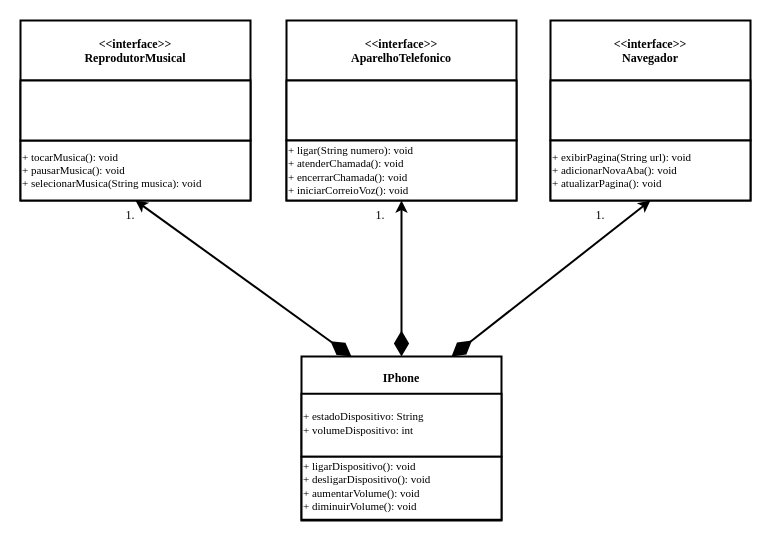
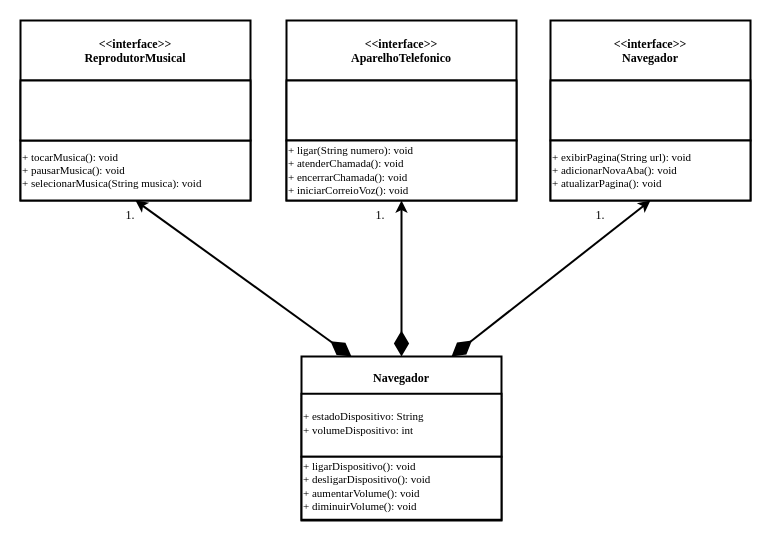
  <mxCell id="0" />
  <mxCell id="1" parent="0" />
  <mxCell id="2" value="&lt;&lt;interface&gt;&gt;&#10;ReprodutorMusical" style="swimlane;startSize=60;fontStyle=1;fillColor=#FFFFFF;strokeColor=#000000;fontColor=#000000;fontFamily=Tahoma;strokeWidth=2;" vertex="1" parent="1"><mxGeometry x="20" y="20" width="230" height="180" as="geometry" /></mxCell>
  <mxCell id="3" value="&lt;span style=&quot;color: rgba(0, 0, 0, 0); font-family: monospace; font-size: 0px; text-align: start;&quot;&gt;%3CmxGraphModel%3E%3Croot%3E%3CmxCell%20id%3D%220%22%2F%3E%3CmxCell%20id%3D%221%22%20parent%3D%220%22%2F%3E%3CmxCell%20id%3D%222%22%20value%3D%22%26lt%3B%26lt%3Binterface%26gt%3B%26gt%3B%26%2310%3BNavegador%22%20style%3D%22swimlane%3BstartSize%3D60%3BfontStyle%3D1%3BfillColor%3D%23f9f7ed%3BstrokeColor%3D%2336393d%3BfontColor%3D%23000000%3BfontFamily%3DTahoma%3B%22%20vertex%3D%221%22%20parent%3D%221%22%3E%3CmxGeometry%20x%3D%22520%22%20y%3D%2240%22%20width%3D%22200%22%20height%3D%22180%22%20as%3D%22geometry%22%2F%3E%3C%2FmxCell%3E%3C%2Froot%3E%3C%2FmxGraphModel%3E&lt;/span&gt;" style="rounded=0;whiteSpace=wrap;html=1;fontFamily=Tahoma;fillColor=#FFFFFF;strokeColor=#000000;strokeWidth=2;" vertex="1" parent="2"><mxGeometry y="120" width="230" height="60" as="geometry" /></mxCell>
  <mxCell id="4" value="&lt;span style=&quot;font-family: monospace; font-size: 0px; text-align: start; background-color: rgb(0, 0, 0);&quot;&gt;&lt;font&gt;ttttt&lt;/font&gt;&lt;/span&gt;" style="rounded=0;whiteSpace=wrap;html=1;fontFamily=Tahoma;fillColor=#FFFFFF;strokeColor=#000000;strokeWidth=2;fontColor=#000000;" vertex="1" parent="2"><mxGeometry y="60" width="230" height="60" as="geometry" /></mxCell>
  <mxCell id="5" value="+ tocarMusica(): void&lt;br style=&quot;font-size: 11px;&quot;&gt;+ pausarMusica(): void&lt;br style=&quot;font-size: 11px;&quot;&gt;+ selecionarMusica(String musica): void&amp;nbsp;" style="text;html=1;strokeColor=none;fillColor=none;align=left;verticalAlign=middle;whiteSpace=wrap;rounded=0;labelBackgroundColor=none;strokeWidth=2;fontFamily=Tahoma;fontColor=#000000;fontSize=11;" vertex="1" parent="2"><mxGeometry y="120" width="230" height="60" as="geometry" /></mxCell>
  <mxCell id="6" value="&lt;&lt;interface&gt;&gt;&#10;AparelhoTelefonico" style="swimlane;startSize=60;fontStyle=1;fillColor=#FFFFFF;strokeColor=#000000;fontColor=#000000;fontFamily=Tahoma;strokeWidth=2;" vertex="1" parent="1"><mxGeometry x="286" y="20" width="230" height="180" as="geometry" /></mxCell>
  <mxCell id="7" value="&lt;span style=&quot;color: rgba(0, 0, 0, 0); font-family: monospace; font-size: 0px; text-align: start;&quot;&gt;%3CmxGraphModel%3E%3Croot%3E%3CmxCell%20id%3D%220%22%2F%3E%3CmxCell%20id%3D%221%22%20parent%3D%220%22%2F%3E%3CmxCell%20id%3D%222%22%20value%3D%22%26lt%3B%26lt%3Binterface%26gt%3B%26gt%3B%26%2310%3BNavegador%22%20style%3D%22swimlane%3BstartSize%3D60%3BfontStyle%3D1%3BfillColor%3D%23f9f7ed%3BstrokeColor%3D%2336393d%3BfontColor%3D%23000000%3BfontFamily%3DTahoma%3B%22%20vertex%3D%221%22%20parent%3D%221%22%3E%3CmxGeometry%20x%3D%22520%22%20y%3D%2240%22%20width%3D%22200%22%20height%3D%22180%22%20as%3D%22geometry%22%2F%3E%3C%2FmxCell%3E%3C%2Froot%3E%3C%2FmxGraphModel%3E&lt;/span&gt;" style="rounded=0;whiteSpace=wrap;html=1;fontFamily=Tahoma;fillColor=#FFFFFF;strokeColor=#000000;strokeWidth=2;" vertex="1" parent="6"><mxGeometry y="60" width="230" height="60" as="geometry" /></mxCell>
  <mxCell id="8" value="&lt;span style=&quot;color: rgba(0, 0, 0, 0); font-family: monospace; font-size: 0px; text-align: start;&quot;&gt;%3CmxGraphModel%3E%3Croot%3E%3CmxCell%20id%3D%220%22%2F%3E%3CmxCell%20id%3D%221%22%20parent%3D%220%22%2F%3E%3CmxCell%20id%3D%222%22%20value%3D%22%26lt%3B%26lt%3Binterface%26gt%3B%26gt%3B%26%2310%3BNavegador%22%20style%3D%22swimlane%3BstartSize%3D60%3BfontStyle%3D1%3BfillColor%3D%23f9f7ed%3BstrokeColor%3D%2336393d%3BfontColor%3D%23000000%3BfontFamily%3DTahoma%3B%22%20vertex%3D%221%22%20parent%3D%221%22%3E%3CmxGeometry%20x%3D%22520%22%20y%3D%2240%22%20width%3D%22200%22%20height%3D%22180%22%20as%3D%22geometry%22%2F%3E%3C%2FmxCell%3E%3C%2Froot%3E%3C%2FmxGraphModel%3E&lt;/span&gt;" style="rounded=0;whiteSpace=wrap;html=1;fontFamily=Tahoma;fillColor=#FFFFFF;strokeColor=#000000;strokeWidth=2;" vertex="1" parent="6"><mxGeometry y="120" width="230" height="60" as="geometry" /></mxCell>
  <mxCell id="9" value="+ ligar(String numero): void&lt;br style=&quot;font-size: 11px;&quot;&gt;+ atenderChamada(): void&lt;br style=&quot;font-size: 11px;&quot;&gt;+ encerrarChamada(): void&lt;br style=&quot;font-size: 11px;&quot;&gt;+ iniciarCorreioVoz(): void&amp;nbsp;" style="text;html=1;strokeColor=none;fillColor=none;align=left;verticalAlign=middle;whiteSpace=wrap;rounded=0;labelBackgroundColor=none;strokeWidth=2;fontFamily=Tahoma;fontColor=#000000;fontSize=11;" vertex="1" parent="6"><mxGeometry y="120" width="230" height="60" as="geometry" /></mxCell>
  <mxCell id="10" value="&lt;&lt;interface&gt;&gt;&#10;Navegador" style="swimlane;startSize=60;fontStyle=1;fillColor=#FFFFFF;strokeColor=#000000;fontColor=#000000;fontFamily=Tahoma;strokeWidth=2;" vertex="1" parent="1"><mxGeometry x="550" y="20" width="200" height="180" as="geometry" /></mxCell>
  <mxCell id="11" value="&lt;span style=&quot;color: rgba(0, 0, 0, 0); font-family: monospace; font-size: 0px; text-align: start;&quot;&gt;%3CmxGraphModel%3E%3Croot%3E%3CmxCell%20id%3D%220%22%2F%3E%3CmxCell%20id%3D%221%22%20parent%3D%220%22%2F%3E%3CmxCell%20id%3D%222%22%20value%3D%22%26lt%3B%26lt%3Binterface%26gt%3B%26gt%3B%26%2310%3BNavegador%22%20style%3D%22swimlane%3BstartSize%3D60%3BfontStyle%3D1%3BfillColor%3D%23f9f7ed%3BstrokeColor%3D%2336393d%3BfontColor%3D%23000000%3BfontFamily%3DTahoma%3B%22%20vertex%3D%221%22%20parent%3D%221%22%3E%3CmxGeometry%20x%3D%22520%22%20y%3D%2240%22%20width%3D%22200%22%20height%3D%22180%22%20as%3D%22geometry%22%2F%3E%3C%2FmxCell%3E%3C%2Froot%3E%3C%2FmxGraphModel%3E&lt;/span&gt;" style="rounded=0;whiteSpace=wrap;html=1;fontFamily=Tahoma;fillColor=#FFFFFF;strokeColor=#000000;strokeWidth=2;" vertex="1" parent="10"><mxGeometry y="60" width="200" height="60" as="geometry" /></mxCell>
  <mxCell id="12" value="&lt;span style=&quot;color: rgba(0, 0, 0, 0); font-family: monospace; font-size: 0px; text-align: start;&quot;&gt;%3CmxGraphModel%3E%3Croot%3E%3CmxCell%20id%3D%220%22%2F%3E%3CmxCell%20id%3D%221%22%20parent%3D%220%22%2F%3E%3CmxCell%20id%3D%222%22%20value%3D%22%26lt%3B%26lt%3Binterface%26gt%3B%26gt%3B%26%2310%3BNavegador%22%20style%3D%22swimlane%3BstartSize%3D60%3BfontStyle%3D1%3BfillColor%3D%23f9f7ed%3BstrokeColor%3D%2336393d%3BfontColor%3D%23000000%3BfontFamily%3DTahoma%3B%22%20vertex%3D%221%22%20parent%3D%221%22%3E%3CmxGeometry%20x%3D%22520%22%20y%3D%2240%22%20width%3D%22200%22%20height%3D%22180%22%20as%3D%22geometry%22%2F%3E%3C%2FmxCell%3E%3C%2Froot%3E%3C%2FmxGraphModel%3E&lt;/span&gt;" style="rounded=0;whiteSpace=wrap;html=1;fontFamily=Tahoma;fillColor=#FFFFFF;strokeColor=#000000;strokeWidth=2;" vertex="1" parent="10"><mxGeometry y="120" width="200" height="60" as="geometry" /></mxCell>
  <mxCell id="13" value="+ exibirPagina(String url): void&lt;br style=&quot;font-size: 11px;&quot;&gt;+ adicionarNovaAba(): void&lt;br style=&quot;font-size: 11px;&quot;&gt;+ atualizarPagina(): void&amp;nbsp;" style="text;html=1;strokeColor=none;fillColor=none;align=left;verticalAlign=middle;whiteSpace=wrap;rounded=0;labelBackgroundColor=none;strokeWidth=2;fontFamily=Tahoma;fontColor=#000000;fontSize=11;" vertex="1" parent="10"><mxGeometry y="120" width="200" height="60" as="geometry" /></mxCell>
  <mxCell id="14" style="edgeStyle=none;html=1;fontFamily=Tahoma;fontColor=#000000;strokeColor=#000000;strokeWidth=2;startArrow=diamondThin;startFill=1;startSize=20;entryX=0.5;entryY=1;entryDx=0;entryDy=0;" edge="1" parent="1" source="17" target="9"><mxGeometry relative="1" as="geometry"><mxPoint x="390" y="260" as="targetPoint" /></mxGeometry></mxCell>
  <mxCell id="15" style="edgeStyle=none;html=1;fontFamily=Tahoma;fontColor=#000000;strokeWidth=2;strokeColor=#000000;entryX=0.5;entryY=1;entryDx=0;entryDy=0;endArrow=classic;endFill=1;startArrow=diamondThin;startFill=1;exitX=0.75;exitY=0;exitDx=0;exitDy=0;startSize=20;" edge="1" parent="1" source="17" target="12"><mxGeometry relative="1" as="geometry"><mxPoint x="640" y="260" as="targetPoint" /><mxPoint x="530" y="350" as="sourcePoint" /></mxGeometry></mxCell>
  <mxCell id="16" style="edgeStyle=none;html=1;entryX=0.5;entryY=1;entryDx=0;entryDy=0;fontFamily=Tahoma;fontColor=#000000;exitX=0.25;exitY=0;exitDx=0;exitDy=0;strokeColor=#000000;strokeWidth=2;startArrow=diamondThin;startFill=1;sourcePerimeterSpacing=0;targetPerimeterSpacing=0;startSize=20;" edge="1" parent="1" source="17" target="2"><mxGeometry relative="1" as="geometry" /></mxCell>
- <mxCell id="17" value="IPhone" style="swimlane;startSize=41;fontStyle=1;fillColor=#FFFFFF;strokeColor=#000000;fontColor=#000000;fontFamily=Tahoma;strokeWidth=2;" vertex="1" parent="1"><mxGeometry x="301" y="356" width="200" height="164" as="geometry" /></mxCell>
+ <mxCell id="17" value="Navegador" style="swimlane;startSize=41;fontStyle=1;fillColor=#FFFFFF;strokeColor=#000000;fontColor=#000000;fontFamily=Tahoma;strokeWidth=2;" vertex="1" parent="1"><mxGeometry x="301" y="356" width="200" height="164" as="geometry" /></mxCell>
  <mxCell id="18" value="&lt;span style=&quot;color: rgba(0, 0, 0, 0); font-family: monospace; font-size: 0px; text-align: start;&quot;&gt;%3CmxGraphModel%3E%3Croot%3E%3CmxCell%20id%3D%220%22%2F%3E%3CmxCell%20id%3D%221%22%20parent%3D%220%22%2F%3E%3CmxCell%20id%3D%222%22%20value%3D%22%26lt%3B%26lt%3Binterface%26gt%3B%26gt%3B%26%2310%3BNavegador%22%20style%3D%22swimlane%3BstartSize%3D60%3BfontStyle%3D1%3BfillColor%3D%23f9f7ed%3BstrokeColor%3D%2336393d%3BfontColor%3D%23000000%3BfontFamily%3DTahoma%3B%22%20vertex%3D%221%22%20parent%3D%221%22%3E%3CmxGeometry%20x%3D%22520%22%20y%3D%2240%22%20width%3D%22200%22%20height%3D%22180%22%20as%3D%22geometry%22%2F%3E%3C%2FmxCell%3E%3C%2Froot%3E%3C%2FmxGraphModel%3E&lt;/span&gt;" style="rounded=0;whiteSpace=wrap;html=1;fontFamily=Tahoma;fillColor=#FFFFFF;strokeColor=#000000;strokeWidth=2;" vertex="1" parent="17"><mxGeometry y="37.25" width="200" height="63" as="geometry" /></mxCell>
  <mxCell id="19" value="&lt;span style=&quot;color: rgba(0, 0, 0, 0); font-family: monospace; font-size: 0px; text-align: start;&quot;&gt;%3CmxGraphModel%3E%3Croot%3E%3CmxCell%20id%3D%220%22%2F%3E%3CmxCell%20id%3D%221%22%20parent%3D%220%22%2F%3E%3CmxCell%20id%3D%222%22%20value%3D%22%26lt%3B%26lt%3Binterface%26gt%3B%26gt%3B%26%2310%3BNavegador%22%20style%3D%22swimlane%3BstartSize%3D60%3BfontStyle%3D1%3BfillColor%3D%23f9f7ed%3BstrokeColor%3D%2336393d%3BfontColor%3D%23000000%3BfontFamily%3DTahoma%3B%22%20vertex%3D%221%22%20parent%3D%221%22%3E%3CmxGeometry%20x%3D%22520%22%20y%3D%2240%22%20width%3D%22200%22%20height%3D%22180%22%20as%3D%22geometry%22%2F%3E%3C%2FmxCell%3E%3C%2Froot%3E%3C%2FmxGraphModel%3E&lt;/span&gt;" style="rounded=0;whiteSpace=wrap;html=1;fontFamily=Tahoma;fillColor=#FFFFFF;strokeColor=#000000;strokeWidth=2;" vertex="1" parent="17"><mxGeometry y="100.25" width="200" height="63" as="geometry" /></mxCell>
  <mxCell id="20" value="+ ligarDispositivo(): void&lt;br&gt;+ desligarDispositivo(): void&lt;br style=&quot;font-size: 11px;&quot;&gt;+ aumentarVolume(): void&lt;br style=&quot;font-size: 11px;&quot;&gt;+ diminuirVolume(): void&amp;nbsp;" style="text;html=1;strokeColor=none;fillColor=none;align=left;verticalAlign=middle;whiteSpace=wrap;rounded=0;labelBackgroundColor=none;strokeWidth=2;fontFamily=Tahoma;fontColor=#000000;fontSize=11;" vertex="1" parent="17"><mxGeometry y="100.25" width="200" height="60" as="geometry" /></mxCell>
  <mxCell id="21" value="+ estadoDispositivo: String&lt;br&gt;+ volumeDispositivo: int" style="text;html=1;strokeColor=none;fillColor=none;align=left;verticalAlign=middle;whiteSpace=wrap;rounded=0;labelBackgroundColor=none;strokeWidth=2;fontFamily=Tahoma;fontColor=#000000;fontSize=11;" vertex="1" parent="17"><mxGeometry y="37.25" width="200" height="60" as="geometry" /></mxCell>
  <mxCell id="22" value="1." style="text;html=1;strokeColor=none;fillColor=none;align=center;verticalAlign=middle;whiteSpace=wrap;rounded=0;strokeWidth=2;fontFamily=Tahoma;fontColor=#000000;rotation=0;" vertex="1" parent="1"><mxGeometry x="370" y="200" width="20" height="30" as="geometry" /></mxCell>
  <mxCell id="23" value="1." style="text;html=1;strokeColor=none;fillColor=none;align=center;verticalAlign=middle;whiteSpace=wrap;rounded=0;strokeWidth=2;fontFamily=Tahoma;fontColor=#000000;rotation=0;" vertex="1" parent="1"><mxGeometry x="120" y="200" width="20" height="30" as="geometry" /></mxCell>
  <mxCell id="24" value="1." style="text;html=1;strokeColor=none;fillColor=none;align=center;verticalAlign=middle;whiteSpace=wrap;rounded=0;strokeWidth=2;fontFamily=Tahoma;fontColor=#000000;rotation=0;" vertex="1" parent="1"><mxGeometry x="590" y="200" width="20" height="30" as="geometry" /></mxCell>
